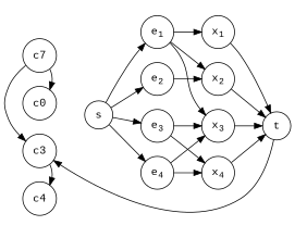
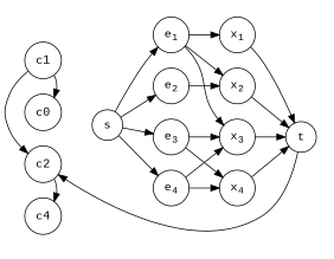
  digraph {
    fontname="Liberation Mono"
    rankdir=LR
    node [fontname="Liberation Mono" shape=circle]
    edge [fontname="Liberation Mono"]
-   c1 [label=c7]
+   c1
    n2 [label=c0]
-   c3
+   c3 [label=c2]
    c4
    s
    n6 [label=<e<SUB>1</SUB>>]
    n7 [label=<e<SUB>2</SUB>>]
    n8 [label=<e<SUB>3</SUB>>]
    n9 [label=<e<SUB>4</SUB>>]
    n10 [label=<x<SUB>1</SUB>>]
    n11 [label=<x<SUB>2</SUB>>]
    n12 [label=<x<SUB>3</SUB>>]
    n13 [label=<x<SUB>4</SUB>>]
    t
    subgraph sub_1 {
      subgraph sub_2 {
        rank=same
        c1
        n2
        c3
        c4
      }
    }
    subgraph cluster_3 {
      style=invis
      subgraph sub_4 {
        style=invis
        s
      }
    }
    subgraph cluster_5 {
      style=invis
      subgraph sub_6 {
        rank=same
        style=invis
        n6
        n7
        n8
        n9
      }
    }
    subgraph cluster_7 {
      style=invis
      subgraph sub_8 {
        rank=same
        style=invis
        n10
        n11
        n12
        n13
      }
    }
    subgraph cluster_9 {
      style=invis
      subgraph sub_10 {
        style=invis
        t
      }
    }
    c1 -> n2
    c1 -> n2 [style=invis weight=10000]
    c1 -> c3
    c1 -> s [style=invis weight=1]
    c1 -> n6 [style=invis weight=1]
    n2 -> c3 [style=invis weight=10000]
    n2 -> s [style=invis weight=1]
    n2 -> n7 [style=invis weight=1]
    c3 -> c4
    c3 -> c4 [style=invis weight=10000]
    c3 -> s [style=invis weight=1]
    c3 -> n8 [style=invis weight=1]
    c4 -> s [style=invis weight=1]
    c4 -> n9 [style=invis weight=1]
    s -> n6
    s -> n7
    s -> n8
    s -> n9
    n6 -> n7 [style=invis weight=100]
    n6 -> n10 [weight=10000]
    n6 -> n11 [weight=1]
    n6 -> n12 [weight=0]
    n7 -> n8 [style=invis weight=100]
    n7 -> n11 [weight=10000]
    n8 -> n9 [style=invis weight=100]
    n8 -> n12 [weight=10000]
    n8 -> n13 [weight=1]
    n9 -> n12 [weight=1]
    n9 -> n13 [weight=10000]
    n10 -> n11 [style=invis weight=100]
    n10 -> t
    n11 -> n12 [style=invis weight=100]
    n11 -> t
    n12 -> n13 [style=invis weight=100]
    n12 -> t
    n13 -> t
    t -> c3
  }
